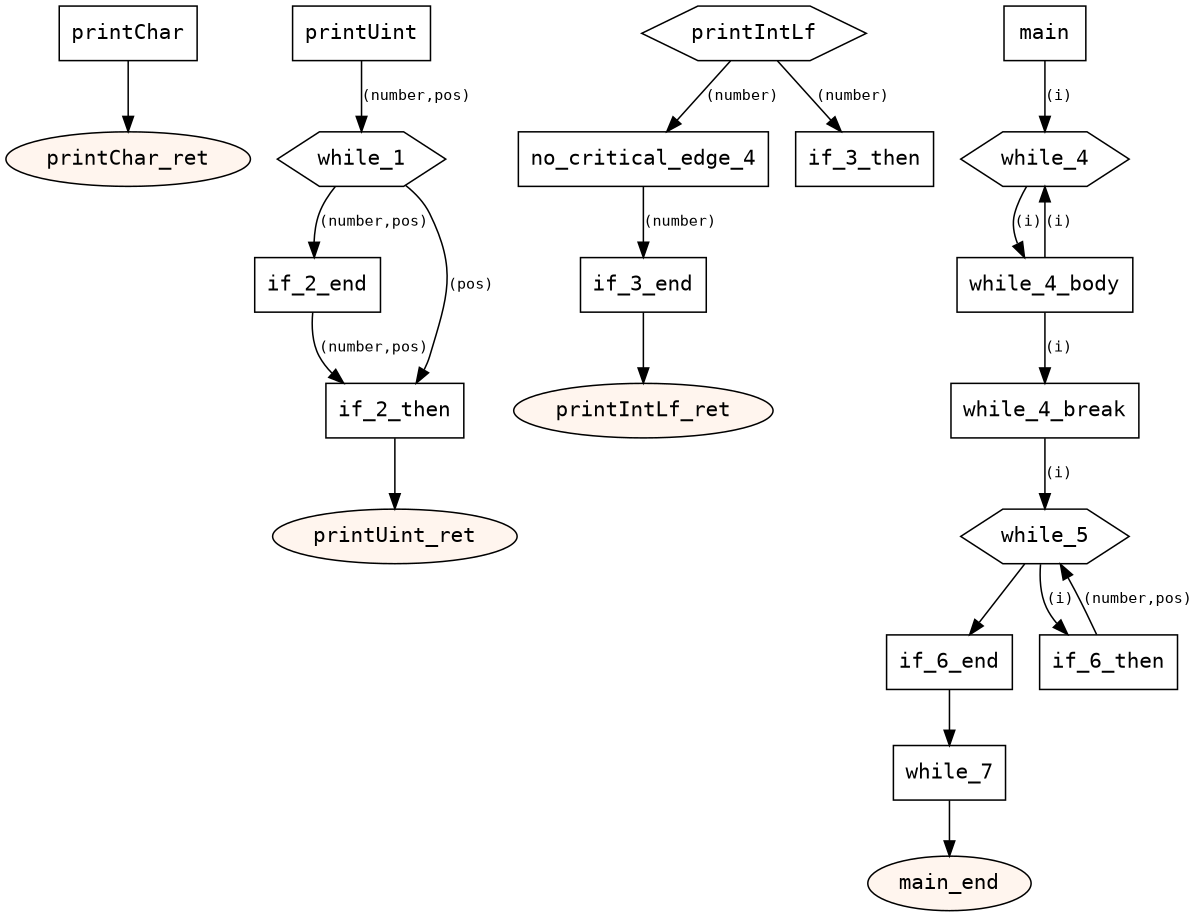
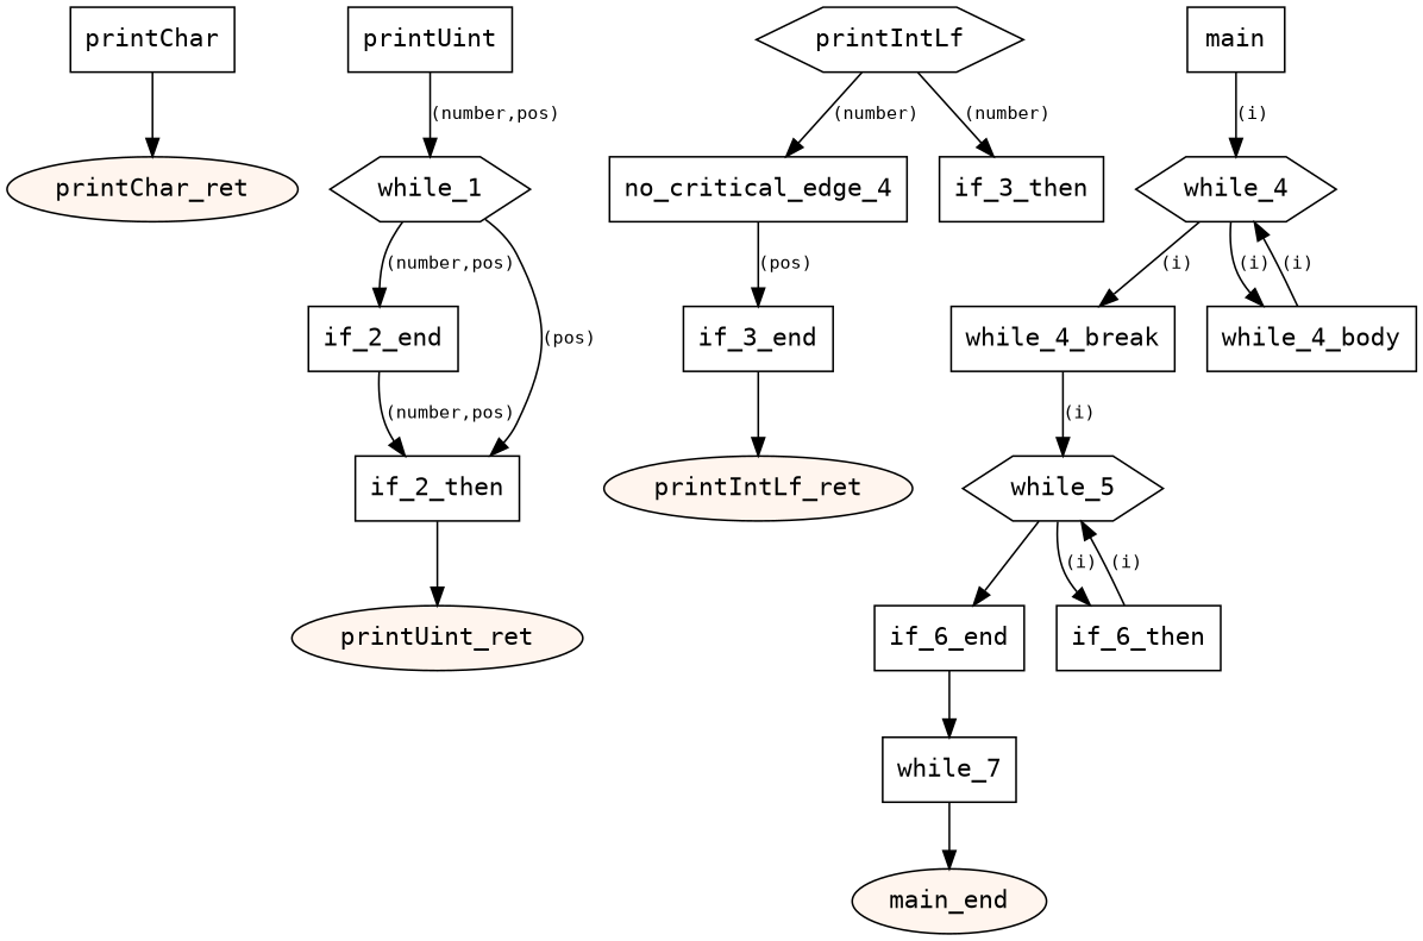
  digraph {
    fontname="DejaVu Sans Mono"
    node [fontname="DejaVu Sans Mono" shape=box]
    edge [fontname="DejaVu Sans Mono" fontsize="10pt"]
    n1 [label=printChar]
    n2 [fillcolor="#fff5ee" label=printChar_ret shape=oval style=filled]
    n3 [label=printUint]
    n4 [label=while_1 shape=hexagon]
    n5 [label=if_2_end]
    n6 [label=if_2_then]
    n7 [fillcolor="#fff5ee" label=printUint_ret shape=oval style=filled]
    n8 [label=printIntLf shape=hexagon]
    n9 [label=no_critical_edge_4]
    n10 [label=if_3_then]
    n11 [label=if_3_end]
    n12 [fillcolor="#fff5ee" label=printIntLf_ret shape=oval style=filled]
    n13 [label=main]
    n14 [label=while_4 shape=hexagon]
    n15 [label=while_4_break]
    n16 [label=while_4_body]
    n17 [label=while_5 shape=hexagon]
    n18 [label=if_6_end]
    n19 [label=if_6_then]
    n20 [label=while_7]
    n21 [fillcolor="#fff5ee" label=main_end shape=oval style=filled]
    subgraph sub_1 {
      n1
      n2
    }
    subgraph sub_2 {
      n3
      n4
      n5
      n6
      n7
    }
    subgraph sub_3 {
      n8
      n9
      n10
      n11
      n12
    }
    subgraph sub_4 {
      n13
      n14
      n15
      n16
      n17
      n18
      n19
      n20
      n21
    }
    n1 -> n2
    n3 -> n4 [label="(number,pos)"]
    n4 -> n5 [label="(number,pos)"]
    n4 -> n6 [label="(pos)"]
    n5 -> n6 [label="(number,pos)"]
    n6 -> n7
    n8 -> n9 [label="(number)"]
    n8 -> n10 [label="(number)"]
-   n9 -> n11 [label="(number)"]
+   n9 -> n11 [label="(pos)"]
    n11 -> n12
    n13 -> n14 [label="(i)"]
-   n16 -> n15 [label="(i)"]
+   n14 -> n15 [label="(i)"]
    n14 -> n16 [label="(i)"]
    n15 -> n17 [label="(i)"]
    n16 -> n14 [label="(i)"]
    n17 -> n18
    n17 -> n19 [label="(i)"]
    n18 -> n20
-   n19 -> n17 [label="(number,pos)"]
+   n19 -> n17 [label="(i)"]
    n20 -> n21
  }
